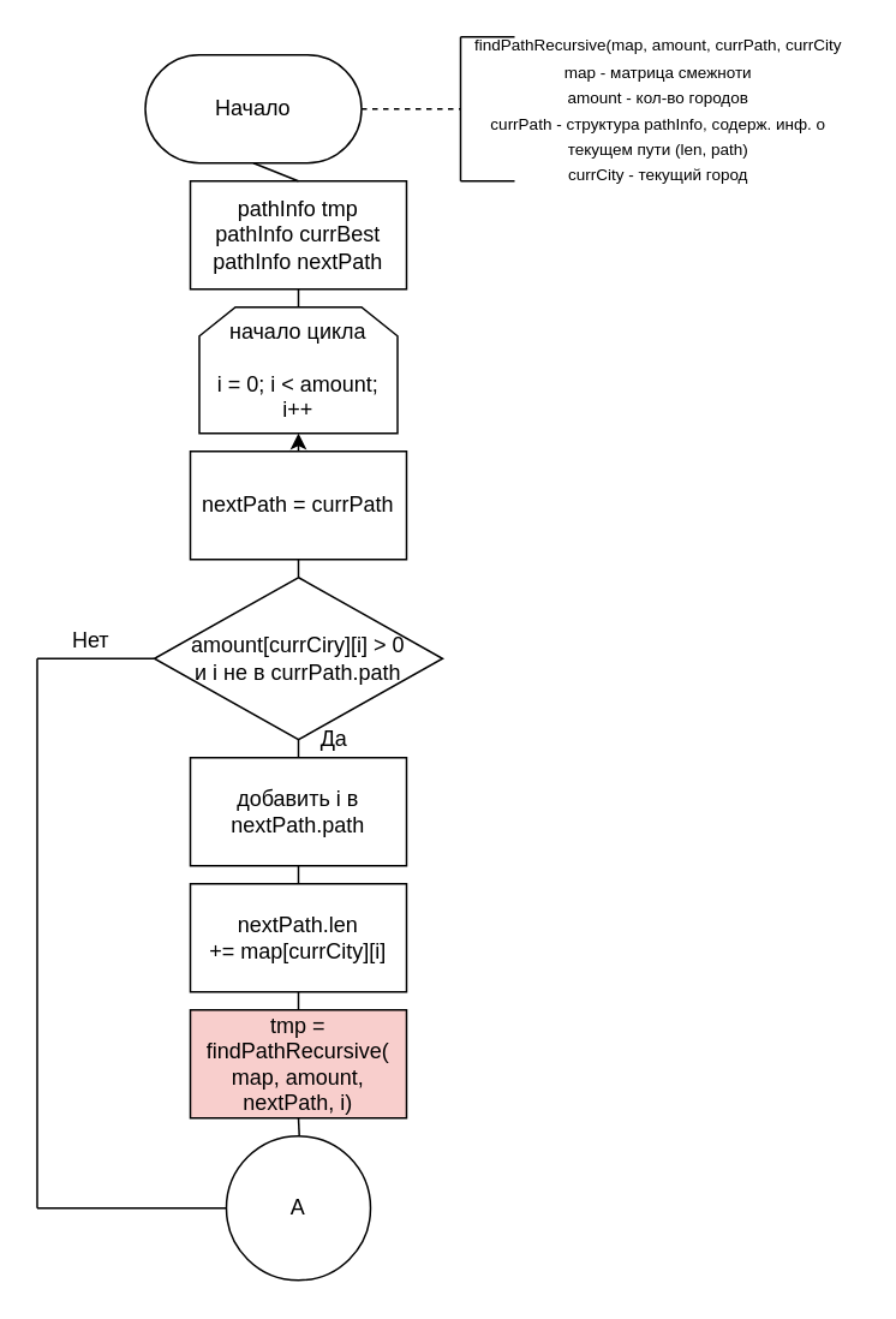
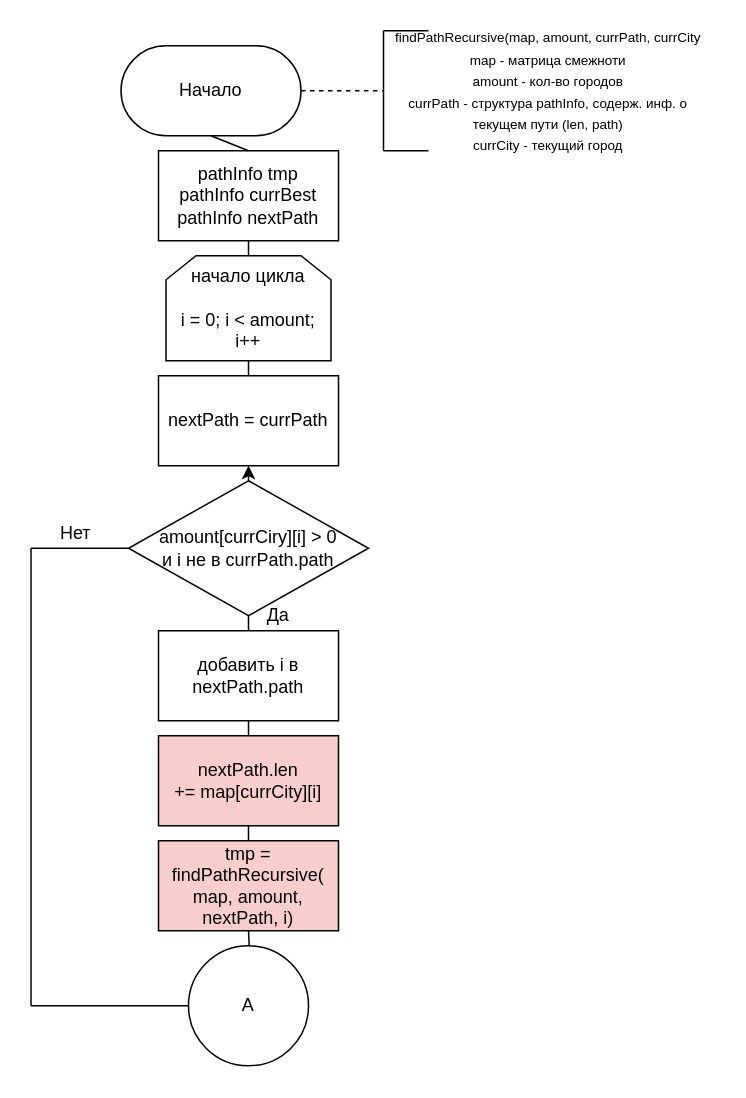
  <mxCell id="0" />
  <mxCell id="1" parent="0" />
  <mxCell id="2" value="Начало&lt;br&gt;" style="rounded=1;whiteSpace=wrap;html=1;arcSize=50;" vertex="1" parent="1"><mxGeometry x="80" y="30" width="120" height="60" as="geometry" /></mxCell>
  <mxCell id="3" value="" style="endArrow=none;dashed=1;html=1;exitX=1;exitY=0.5;exitDx=0;exitDy=0;" edge="1" parent="1" source="2"><mxGeometry width="50" height="50" relative="1" as="geometry"><mxPoint x="325" y="90" as="sourcePoint" /><mxPoint x="255" y="60" as="targetPoint" /></mxGeometry></mxCell>
  <mxCell id="4" value="" style="endArrow=none;html=1;" edge="1" parent="1"><mxGeometry width="50" height="50" relative="1" as="geometry"><mxPoint x="255" y="100" as="sourcePoint" /><mxPoint x="255" y="20" as="targetPoint" /></mxGeometry></mxCell>
  <mxCell id="5" value="" style="endArrow=none;html=1;" edge="1" parent="1"><mxGeometry width="50" height="50" relative="1" as="geometry"><mxPoint x="255" y="20" as="sourcePoint" /><mxPoint x="285" y="20" as="targetPoint" /></mxGeometry></mxCell>
  <mxCell id="6" value="" style="endArrow=none;html=1;" edge="1" parent="1"><mxGeometry width="50" height="50" relative="1" as="geometry"><mxPoint x="255" y="100" as="sourcePoint" /><mxPoint x="285" y="100" as="targetPoint" /></mxGeometry></mxCell>
  <mxCell id="7" value="&lt;font&gt;&lt;font style=&quot;font-size: 9px&quot;&gt;findPathRecursive(map, amount, currPath, currCity&lt;br&gt;map - матрица смежноти&lt;br&gt;amount - кол-во городов&lt;br&gt;currPath - структура pathInfo, содерж. инф. о текущем пути (len, path)&lt;br&gt;currCity - текущий город&lt;/font&gt;&lt;br&gt;&lt;/font&gt;" style="text;html=1;strokeColor=none;fillColor=none;align=center;verticalAlign=middle;whiteSpace=wrap;rounded=0;" vertex="1" parent="1"><mxGeometry x="255" y="20" width="220" height="80" as="geometry" /></mxCell>
  <mxCell id="8" value="pathInfo tmp&lt;br&gt;pathInfo currBest&lt;br&gt;pathInfo nextPath&lt;br&gt;" style="rounded=0;whiteSpace=wrap;html=1;" vertex="1" parent="1"><mxGeometry x="105" y="100" width="120" height="60" as="geometry" /></mxCell>
  <mxCell id="9" value="" style="endArrow=none;html=1;entryX=0.5;entryY=1;entryDx=0;entryDy=0;exitX=0.5;exitY=0;exitDx=0;exitDy=0;" edge="1" parent="1" source="8" target="2"><mxGeometry width="50" height="50" relative="1" as="geometry"><mxPoint x="40" y="140" as="sourcePoint" /><mxPoint x="90" y="90" as="targetPoint" /></mxGeometry></mxCell>
  <mxCell id="10" value="начало цикла&lt;br&gt;&lt;br&gt;i = 0; i &amp;lt; amount; i++" style="shape=loopLimit;whiteSpace=wrap;html=1;" vertex="1" parent="1"><mxGeometry x="110" y="170" width="110" height="70" as="geometry" /></mxCell>
  <mxCell id="11" value="" style="endArrow=none;html=1;entryX=0.5;entryY=1;entryDx=0;entryDy=0;exitX=0.5;exitY=0;exitDx=0;exitDy=0;" edge="1" parent="1" source="10" target="8"><mxGeometry width="50" height="50" relative="1" as="geometry"><mxPoint x="50" y="210" as="sourcePoint" /><mxPoint x="100" y="160" as="targetPoint" /></mxGeometry></mxCell>
  <mxCell id="12" value="amount[currCiry][i] &amp;gt; 0&lt;br&gt;и i не в currPath.path&lt;br&gt;" style="rhombus;whiteSpace=wrap;html=1;" vertex="1" parent="1"><mxGeometry x="85" y="320" width="160" height="90" as="geometry" /></mxCell>
  <mxCell id="13" value="" style="endArrow=none;html=1;entryX=0.5;entryY=1;entryDx=0;entryDy=0;exitX=0.5;exitY=0;exitDx=0;exitDy=0;" edge="1" parent="1" source="14" target="12"><mxGeometry width="50" height="50" relative="1" as="geometry"><mxPoint x="165" y="440" as="sourcePoint" /><mxPoint x="170" y="460" as="targetPoint" /></mxGeometry></mxCell>
  <mxCell id="14" value="добавить i в nextPath.path" style="rounded=0;whiteSpace=wrap;html=1;" vertex="1" parent="1"><mxGeometry x="105" y="420" width="120" height="60" as="geometry" /></mxCell>
  <mxCell id="15" value="nextPath = currPath" style="rounded=0;whiteSpace=wrap;html=1;" vertex="1" parent="1"><mxGeometry x="105" y="250" width="120" height="60" as="geometry" /></mxCell>
- <mxCell id="16" value="" style="endArrow=classic;html=1;entryX=0.5;entryY=1;entryDx=0;entryDy=0;exitX=0.5;exitY=0;exitDx=0;exitDy=0;" edge="1" parent="1" source="15" target="10"><mxGeometry width="50" height="50" relative="1" as="geometry"><mxPoint x="260" y="300" as="sourcePoint" /><mxPoint x="310" y="250" as="targetPoint" /></mxGeometry></mxCell>
- <mxCell id="17" value="" style="endArrow=none;html=1;entryX=0.5;entryY=1;entryDx=0;entryDy=0;exitX=0.5;exitY=0;exitDx=0;exitDy=0;" edge="1" parent="1" source="12" target="15"><mxGeometry width="50" height="50" relative="1" as="geometry"><mxPoint x="260" y="340" as="sourcePoint" /><mxPoint x="310" y="290" as="targetPoint" /></mxGeometry></mxCell>
- <mxCell id="18" value="nextPath.len +=&amp;nbsp;&lt;span&gt;map&lt;/span&gt;&lt;span&gt;[&lt;/span&gt;&lt;span&gt;currCity&lt;/span&gt;&lt;span&gt;][&lt;/span&gt;&lt;span&gt;i&lt;/span&gt;&lt;span&gt;]&lt;/span&gt;&lt;br&gt;" style="rounded=0;whiteSpace=wrap;html=1;" vertex="1" parent="1"><mxGeometry x="105" y="490" width="120" height="60" as="geometry" /></mxCell>
+ <mxCell id="16" value="" style="endArrow=none;html=1;entryX=0.5;entryY=1;entryDx=0;entryDy=0;exitX=0.5;exitY=0;exitDx=0;exitDy=0;" edge="1" parent="1" source="15" target="10"><mxGeometry width="50" height="50" relative="1" as="geometry"><mxPoint x="260" y="300" as="sourcePoint" /><mxPoint x="310" y="250" as="targetPoint" /></mxGeometry></mxCell>
+ <mxCell id="17" value="" style="endArrow=classic;html=1;entryX=0.5;entryY=1;entryDx=0;entryDy=0;exitX=0.5;exitY=0;exitDx=0;exitDy=0;" edge="1" parent="1" source="12" target="15"><mxGeometry width="50" height="50" relative="1" as="geometry"><mxPoint x="260" y="340" as="sourcePoint" /><mxPoint x="310" y="290" as="targetPoint" /></mxGeometry></mxCell>
+ <mxCell id="18" value="nextPath.len +=&amp;nbsp;&lt;span&gt;map&lt;/span&gt;&lt;span&gt;[&lt;/span&gt;&lt;span&gt;currCity&lt;/span&gt;&lt;span&gt;][&lt;/span&gt;&lt;span&gt;i&lt;/span&gt;&lt;span&gt;]&lt;/span&gt;&lt;br&gt;" style="rounded=0;whiteSpace=wrap;html=1;fillColor=#f8cecc;" vertex="1" parent="1"><mxGeometry x="105" y="490" width="120" height="60" as="geometry" /></mxCell>
  <mxCell id="19" value="" style="endArrow=none;html=1;entryX=0.5;entryY=1;entryDx=0;entryDy=0;exitX=0.5;exitY=0;exitDx=0;exitDy=0;" edge="1" parent="1" source="18" target="14"><mxGeometry width="50" height="50" relative="1" as="geometry"><mxPoint x="70" y="530" as="sourcePoint" /><mxPoint x="120" y="480" as="targetPoint" /></mxGeometry></mxCell>
  <mxCell id="20" value="tmp = findPathRecursive( map, amount, nextPath, i)&lt;br&gt;" style="rounded=0;whiteSpace=wrap;html=1;fillColor=#f8cecc;" vertex="1" parent="1"><mxGeometry x="105" y="560" width="120" height="60" as="geometry" /></mxCell>
  <mxCell id="21" value="" style="endArrow=none;html=1;entryX=0.5;entryY=1;entryDx=0;entryDy=0;exitX=0.5;exitY=0;exitDx=0;exitDy=0;" edge="1" parent="1" source="20" target="18"><mxGeometry width="50" height="50" relative="1" as="geometry"><mxPoint x="-30" y="570" as="sourcePoint" /><mxPoint x="20" y="520" as="targetPoint" /></mxGeometry></mxCell>
  <mxCell id="22" value="" style="endArrow=none;html=1;entryX=0.5;entryY=1;entryDx=0;entryDy=0;exitX=0.5;exitY=0;exitDx=0;exitDy=0;" edge="1" parent="1" target="20"><mxGeometry width="50" height="50" relative="1" as="geometry"><mxPoint x="165.471" y="629.824" as="sourcePoint" /><mxPoint x="110" y="680" as="targetPoint" /></mxGeometry></mxCell>
  <mxCell id="23" value="A" style="ellipse;whiteSpace=wrap;html=1;aspect=fixed;" vertex="1" parent="1"><mxGeometry x="125" y="630" width="80" height="80" as="geometry" /></mxCell>
  <mxCell id="24" value="" style="endArrow=none;html=1;entryX=0;entryY=0.5;entryDx=0;entryDy=0;" edge="1" parent="1" target="12"><mxGeometry width="50" height="50" relative="1" as="geometry"><mxPoint x="20" y="365" as="sourcePoint" /><mxPoint x="-20" y="360" as="targetPoint" /></mxGeometry></mxCell>
  <mxCell id="25" value="" style="endArrow=none;html=1;" edge="1" parent="1"><mxGeometry width="50" height="50" relative="1" as="geometry"><mxPoint x="20" y="670" as="sourcePoint" /><mxPoint x="20" y="365" as="targetPoint" /></mxGeometry></mxCell>
  <mxCell id="26" value="Да" style="text;html=1;strokeColor=none;fillColor=none;align=center;verticalAlign=middle;whiteSpace=wrap;rounded=0;" vertex="1" parent="1"><mxGeometry x="165" y="400" width="40" height="20" as="geometry" /></mxCell>
  <mxCell id="27" value="" style="endArrow=none;html=1;entryX=0;entryY=0.5;entryDx=0;entryDy=0;" edge="1" parent="1" target="23"><mxGeometry width="50" height="50" relative="1" as="geometry"><mxPoint x="20" y="670" as="sourcePoint" /><mxPoint x="110" y="710" as="targetPoint" /></mxGeometry></mxCell>
  <mxCell id="28" value="Нет" style="text;html=1;strokeColor=none;fillColor=none;align=center;verticalAlign=middle;whiteSpace=wrap;rounded=0;" vertex="1" parent="1"><mxGeometry x="30" y="345" width="40" height="20" as="geometry" /></mxCell>
